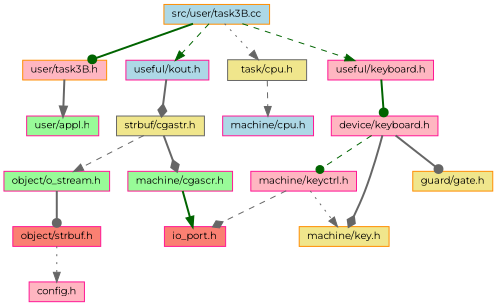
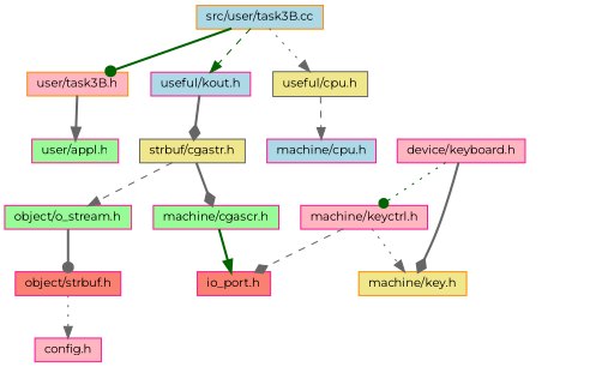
  digraph {
    fontname=Montserrat
    node [color=deeppink fillcolor=lightpink fontname=Montserrat fontsize=10 shape=record style=filled]
    edge [arrowhead=normal color=gray40 fontname=Montserrat fontsize=10 labelfontname=FreeSans labelfontsize=10 style=bold]
    n1 [color=darkorange fillcolor=lightblue fontcolor=black height=0.2 label="src/user/task3B.cc" width=0.4]
    n2 [color=darkorange height=0.2 label="user/task3B.h" width=0.4]
    n3 [fillcolor=lightblue height=0.2 label="useful/kout.h" width=0.4]
-   n4 [color=gray40 fillcolor=khaki height=0.2 label="task/cpu.h" width=0.4]
-   n5 [height=0.2 label="useful/keyboard.h" width=0.4]
+   n4 [color=gray40 fillcolor=khaki height=0.2 label="useful/cpu.h" width=0.4]
    n6 [fillcolor=palegreen height=0.2 label="user/appl.h" width=0.4]
    n7 [color=gray40 fillcolor=khaki height=0.2 label="strbuf/cgastr.h" width=0.4]
    n8 [fillcolor=lightblue height=0.2 label="machine/cpu.h" width=0.4]
    n9 [height=0.2 label="device/keyboard.h" width=0.4]
    n10 [fillcolor=palegreen height=0.2 label="object/o_stream.h" width=0.4]
    n11 [fillcolor=palegreen height=0.2 label="machine/cgascr.h" width=0.4]
    n12 [fillcolor=salmon height=0.2 label="object/strbuf.h" width=0.4]
    n13 [fillcolor=salmon height=0.2 label="io_port.h" width=0.4]
    n14 [height=0.2 label="config.h" width=0.4]
    n15 [height=0.2 label="machine/keyctrl.h" width=0.4]
    n16 [color=darkorange fillcolor=khaki height=0.2 label="machine/key.h" width=0.4]
-   n17 [color=darkorange fillcolor=khaki height=0.2 label="guard/gate.h" width=0.4]
    n1 -> n2 [arrowhead=dot color=darkgreen]
    n1 -> n3 [color=darkgreen style=dashed]
    n1 -> n4 [style=dotted]
-   n1 -> n5 [color=darkgreen style=dashed]
    n2 -> n6
    n3 -> n7 [arrowhead=diamond]
    n4 -> n8 [style=dashed]
-   n5 -> n9 [arrowhead=dot color=darkgreen]
    n7 -> n10 [style=dashed]
    n7 -> n11 [arrowhead=diamond]
-   n9 -> n15 [arrowhead=dot color=darkgreen style=dashed]
+   n9 -> n15 [arrowhead=dot color=darkgreen style=dotted]
    n9 -> n16 [arrowhead=diamond]
-   n9 -> n17 [arrowhead=dot]
    n10 -> n12 [arrowhead=dot]
    n11 -> n13 [color=darkgreen]
    n12 -> n14 [style=dotted]
    n15 -> n13 [arrowhead=diamond style=dashed]
    n15 -> n16 [style=dotted]
  }
